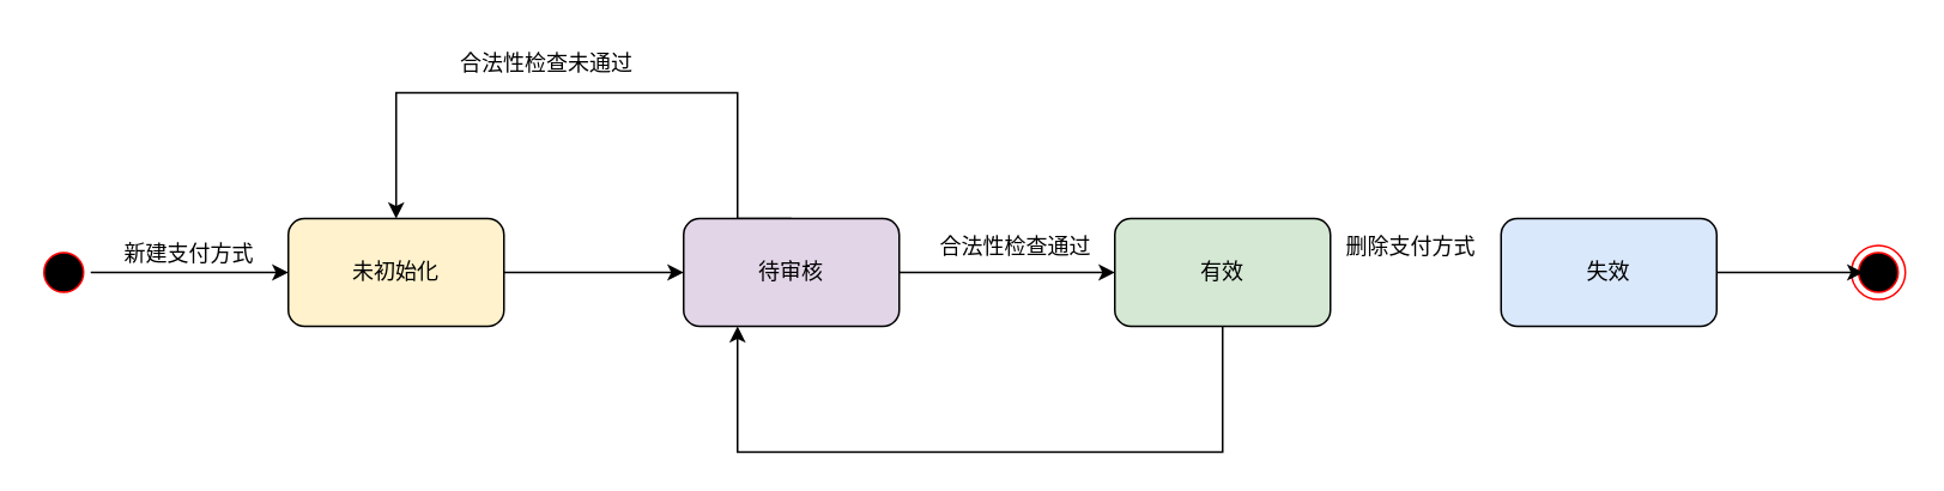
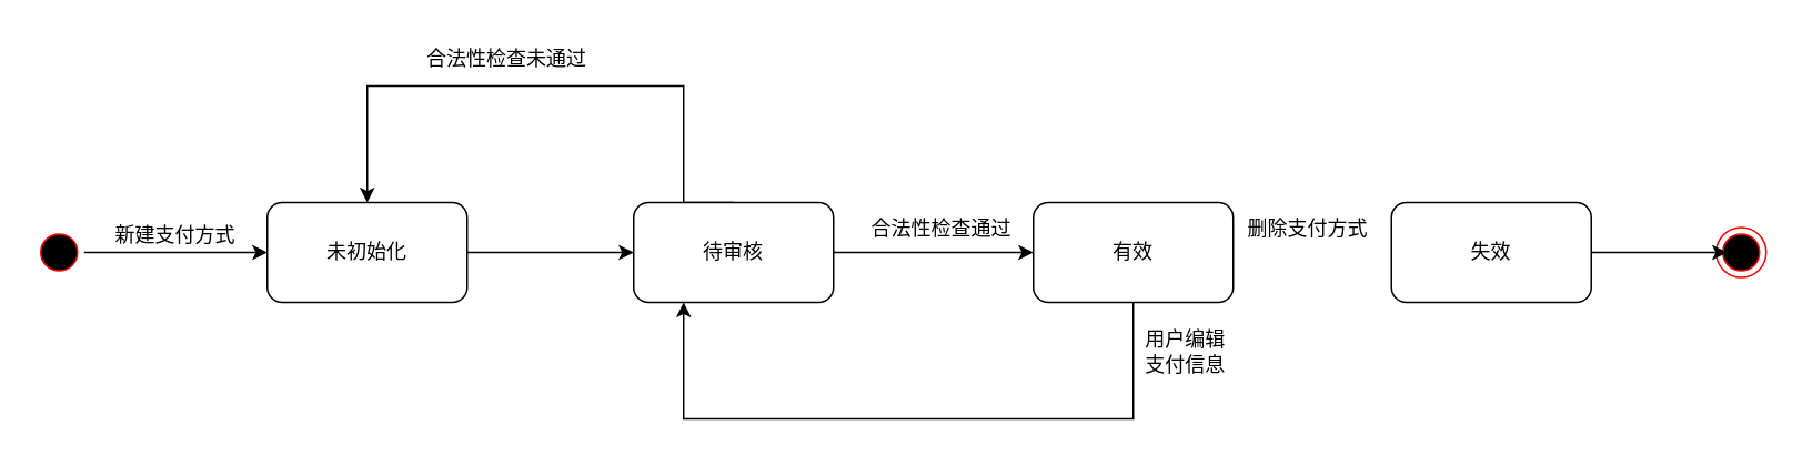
  <mxCell id="0" />
  <mxCell id="1" parent="0" />
  <mxCell id="2" style="edgeStyle=orthogonalEdgeStyle;rounded=0;orthogonalLoop=1;jettySize=auto;html=1;entryX=0;entryY=0.5;entryDx=0;entryDy=0;" parent="1" source="3" target="9" edge="1"><mxGeometry relative="1" as="geometry" /></mxCell>
- <mxCell id="3" value="未初始化" style="rounded=1;whiteSpace=wrap;html=1;fillColor=#fff2cc;" parent="1" vertex="1"><mxGeometry x="160" y="121" width="120" height="60" as="geometry" /></mxCell>
+ <mxCell id="3" value="未初始化" style="rounded=1;whiteSpace=wrap;html=1;" parent="1" vertex="1"><mxGeometry x="160" y="121" width="120" height="60" as="geometry" /></mxCell>
  <mxCell id="4" style="edgeStyle=orthogonalEdgeStyle;rounded=0;orthogonalLoop=1;jettySize=auto;html=1;" parent="1" source="5" target="3" edge="1"><mxGeometry relative="1" as="geometry" /></mxCell>
  <mxCell id="5" value="" style="ellipse;html=1;shape=startState;fillColor=#000000;strokeColor=#ff0000;" parent="1" vertex="1"><mxGeometry x="20" y="136" width="30" height="30" as="geometry" /></mxCell>
  <mxCell id="6" value="新建支付方式" style="text;html=1;strokeColor=none;fillColor=none;align=center;verticalAlign=middle;whiteSpace=wrap;rounded=0;" parent="1" vertex="1"><mxGeometry x="40" y="126" width="130" height="30" as="geometry" /></mxCell>
  <mxCell id="7" style="edgeStyle=orthogonalEdgeStyle;rounded=0;orthogonalLoop=1;jettySize=auto;html=1;exitX=0.5;exitY=0;exitDx=0;exitDy=0;entryX=0.5;entryY=0;entryDx=0;entryDy=0;" parent="1" source="9" target="3" edge="1"><mxGeometry relative="1" as="geometry"><Array as="points"><mxPoint x="410" y="121" /><mxPoint x="410" y="51" /><mxPoint x="220" y="51" /></Array></mxGeometry></mxCell>
  <mxCell id="8" style="edgeStyle=orthogonalEdgeStyle;rounded=0;orthogonalLoop=1;jettySize=auto;html=1;entryX=0;entryY=0.5;entryDx=0;entryDy=0;" parent="1" source="9" target="11" edge="1"><mxGeometry relative="1" as="geometry" /></mxCell>
- <mxCell id="9" value="待审核" style="rounded=1;whiteSpace=wrap;html=1;fillColor=#e1d5e7;" parent="1" vertex="1"><mxGeometry x="380" y="121" width="120" height="60" as="geometry" /></mxCell>
+ <mxCell id="9" value="待审核" style="rounded=1;whiteSpace=wrap;html=1;" parent="1" vertex="1"><mxGeometry x="380" y="121" width="120" height="60" as="geometry" /></mxCell>
  <mxCell id="10" style="edgeStyle=orthogonalEdgeStyle;rounded=0;orthogonalLoop=1;jettySize=auto;html=1;exitX=0.5;exitY=1;exitDx=0;exitDy=0;entryX=0.25;entryY=1;entryDx=0;entryDy=0;" edge="1" parent="1" source="11" target="9"><mxGeometry relative="1" as="geometry"><Array as="points"><mxPoint x="680" y="251" /><mxPoint x="410" y="251" /></Array></mxGeometry></mxCell>
- <mxCell id="11" value="有效" style="rounded=1;whiteSpace=wrap;html=1;fillColor=#d5e8d4;" parent="1" vertex="1"><mxGeometry x="620" y="121" width="120" height="60" as="geometry" /></mxCell>
+ <mxCell id="11" value="有效" style="rounded=1;whiteSpace=wrap;html=1;" parent="1" vertex="1"><mxGeometry x="620" y="121" width="120" height="60" as="geometry" /></mxCell>
  <mxCell id="12" value="合法性检查通过" style="text;html=1;strokeColor=none;fillColor=none;align=center;verticalAlign=middle;whiteSpace=wrap;rounded=0;" parent="1" vertex="1"><mxGeometry x="500" y="122" width="130" height="30" as="geometry" /></mxCell>
  <mxCell id="13" value="删除支付方式" style="text;html=1;strokeColor=none;fillColor=none;align=center;verticalAlign=middle;whiteSpace=wrap;rounded=0;" parent="1" vertex="1"><mxGeometry x="720" y="122" width="130" height="30" as="geometry" /></mxCell>
  <mxCell id="14" value="合法性检查未通过" style="text;html=1;strokeColor=none;fillColor=none;align=center;verticalAlign=middle;whiteSpace=wrap;rounded=0;" parent="1" vertex="1"><mxGeometry x="229" y="20" width="150" height="30" as="geometry" /></mxCell>
  <mxCell id="15" value="" style="ellipse;html=1;shape=endState;fillColor=#000000;strokeColor=#ff0000;" parent="1" vertex="1"><mxGeometry x="1030" y="136" width="30" height="30" as="geometry" /></mxCell>
- <mxCell id="16" value="失效" style="rounded=1;whiteSpace=wrap;html=1;fillColor=#dae8fc;" parent="1" vertex="1"><mxGeometry x="835" y="121" width="120" height="60" as="geometry" /></mxCell>
+ <mxCell id="16" value="失效" style="rounded=1;whiteSpace=wrap;html=1;" parent="1" vertex="1"><mxGeometry x="835" y="121" width="120" height="60" as="geometry" /></mxCell>
  <mxCell id="17" style="edgeStyle=orthogonalEdgeStyle;rounded=0;orthogonalLoop=1;jettySize=auto;html=1;entryX=0.22;entryY=0.5;entryDx=0;entryDy=0;entryPerimeter=0;" parent="1" source="16" target="15" edge="1"><mxGeometry relative="1" as="geometry" /></mxCell>
+ <mxCell id="18" value="用户编辑&lt;br&gt;支付信息" style="text;html=1;align=center;verticalAlign=middle;resizable=0;points=[];autosize=1;strokeColor=none;fillColor=none;" vertex="1" parent="1"><mxGeometry x="676" y="191" width="70" height="40" as="geometry" /></mxCell>
